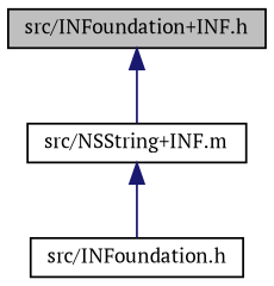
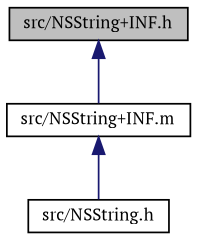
  digraph {
    fontname="PT Serif"
    node [color=black fillcolor=white fontname="PT Serif" fontsize=10 shape=record style=filled]
    edge [color=midnightblue dir=back fontname="PT Serif" fontsize=10 labelfontname="FreeSans.ttf" labelfontsize=10 style=solid]
-   n1 [fillcolor=grey75 fontcolor=black height=0.2 label="src/INFoundation+INF.h" width=0.4]
+   n1 [fillcolor=grey75 fontcolor=black height=0.2 label="src/NSString+INF.h" width=0.4]
    n2 [height=0.2 label="src/NSString+INF.m" width=0.4]
-   n3 [height=0.2 label="src/INFoundation.h" width=0.4]
+   n3 [height=0.2 label="src/NSString.h" width=0.4]
    n1 -> n2
    n2 -> n3
  }
